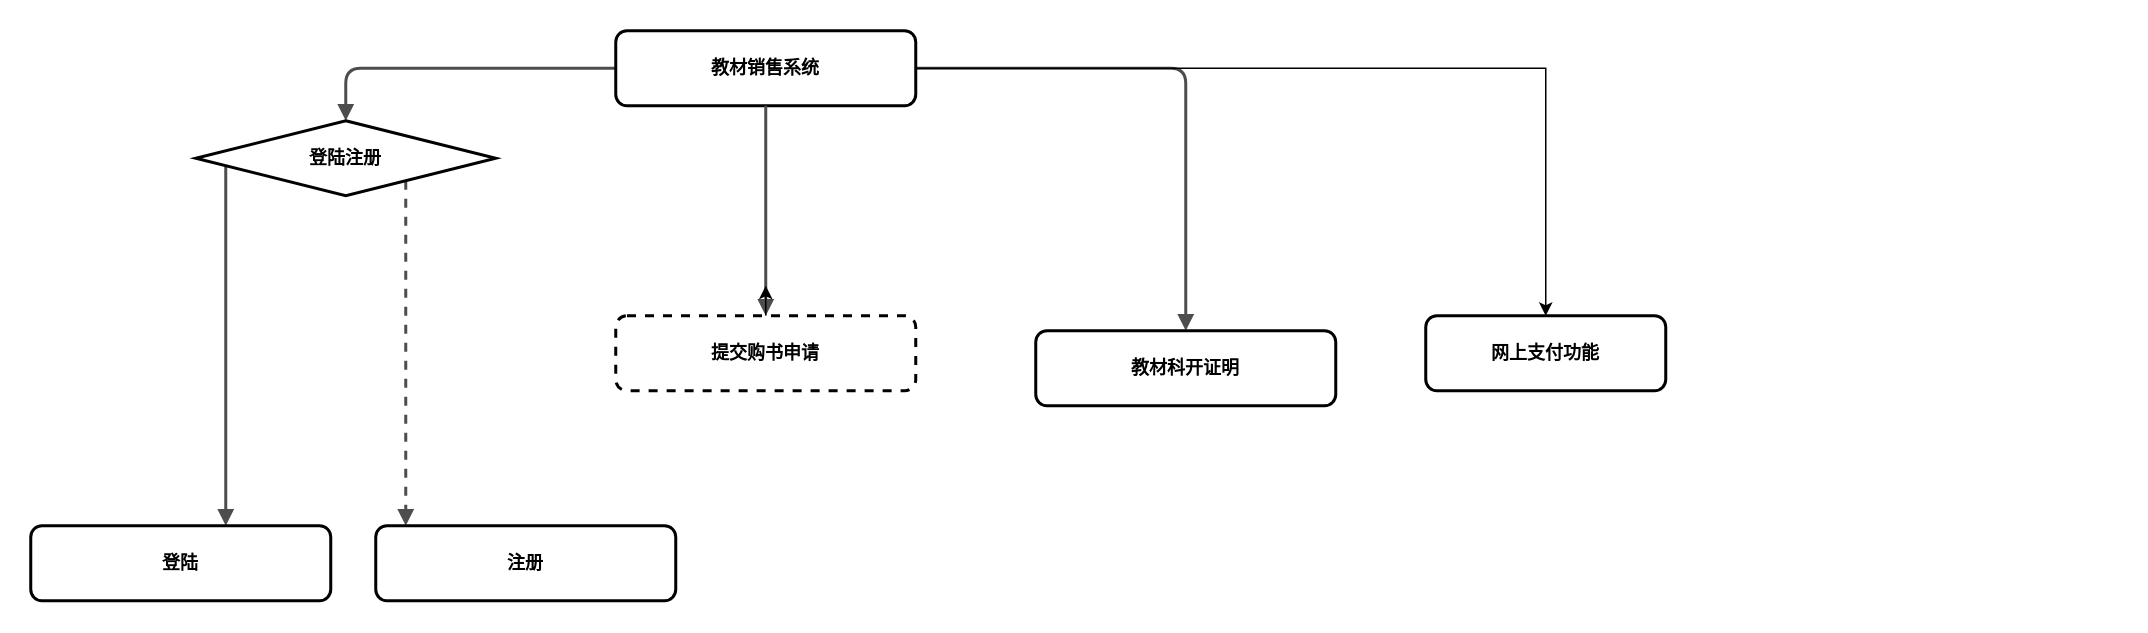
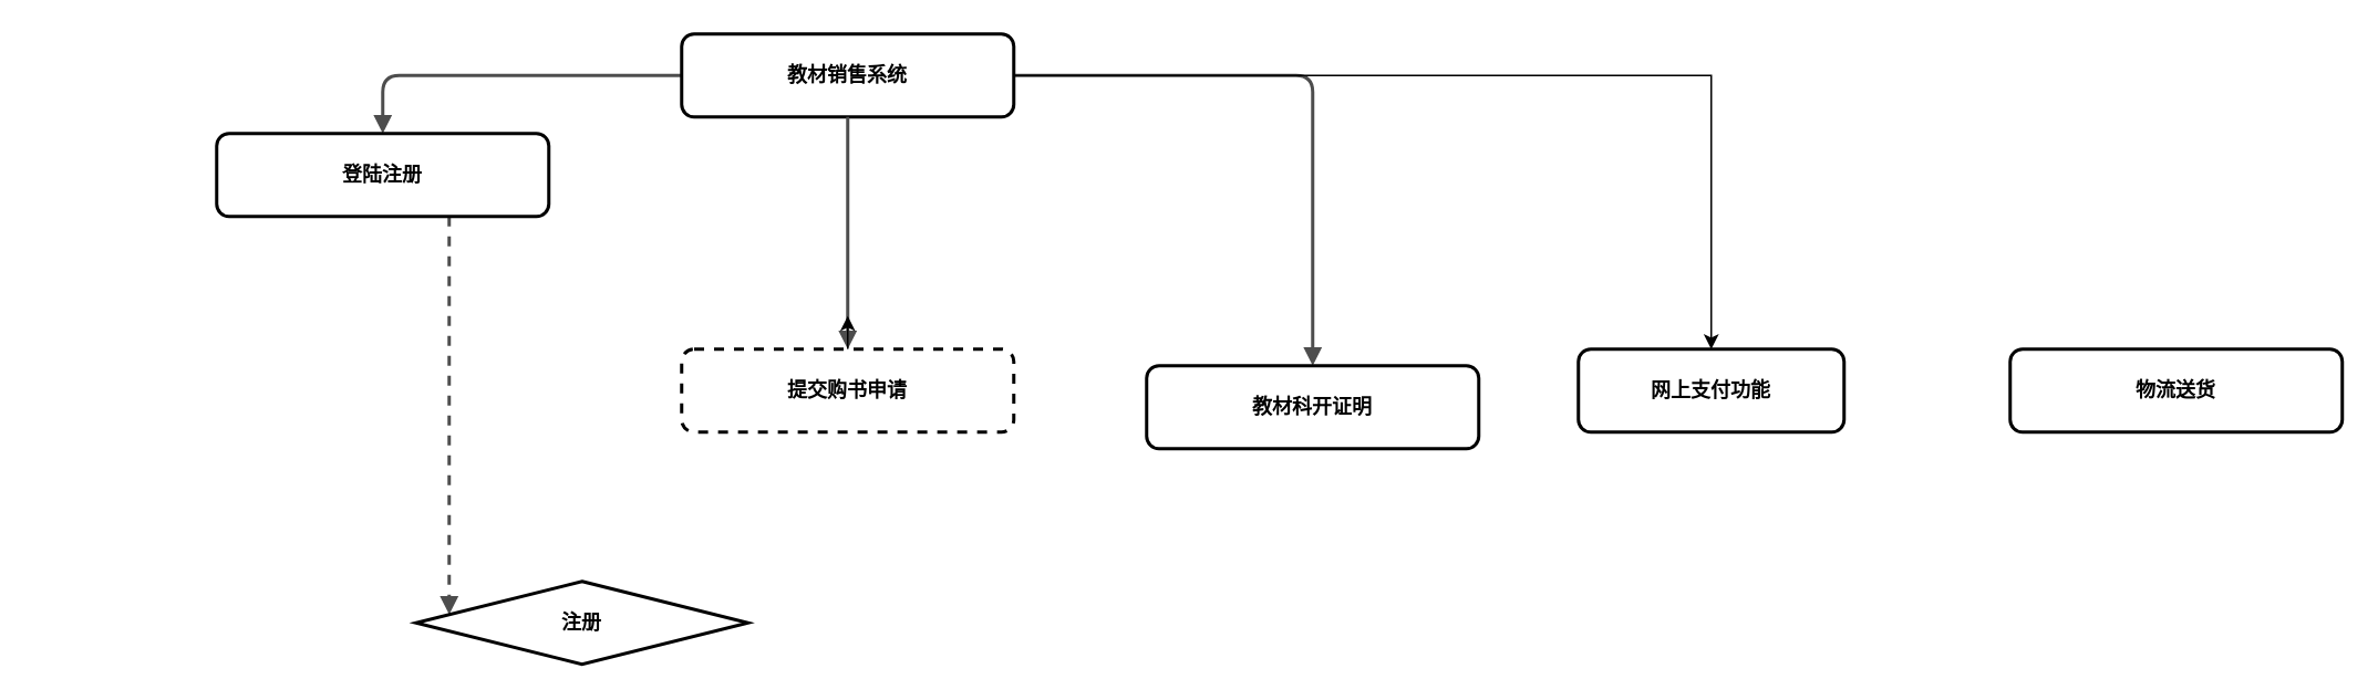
  <mxCell id="0" />
  <mxCell id="1" parent="0" />
  <mxCell id="2" value="" style="edgeStyle=orthogonalEdgeStyle;rounded=1;html=1;labelBackgroundColor=none;endArrow=block;endFill=1;strokeColor=#4D4D4D;strokeWidth=2;fontFamily=Verdana;fontSize=12;fontStyle=1" parent="1" source="10" target="7" edge="1"><mxGeometry relative="1" as="geometry" /></mxCell>
  <mxCell id="3" value="" style="edgeStyle=orthogonalEdgeStyle;rounded=1;html=1;labelBackgroundColor=none;endArrow=block;endFill=1;strokeColor=#4D4D4D;strokeWidth=2;fontFamily=Verdana;fontSize=12;fontStyle=1;entryX=0.5;entryY=0;entryDx=0;entryDy=0;" parent="1" source="10" target="14" edge="1"><mxGeometry relative="1" as="geometry"><mxPoint x="977" y="160" as="targetPoint" /></mxGeometry></mxCell>
  <mxCell id="4" value="" style="edgeStyle=elbowEdgeStyle;rounded=1;html=1;labelBackgroundColor=none;endArrow=block;endFill=1;strokeColor=#4D4D4D;strokeWidth=2;fontFamily=Verdana;fontSize=12;fontStyle=1;dashed=1;" parent="1" source="7" target="8" edge="1"><mxGeometry relative="1" as="geometry"><Array as="points"><mxPoint x="270" y="230" /></Array></mxGeometry></mxCell>
- <mxCell id="5" value="" style="edgeStyle=orthogonalEdgeStyle;rounded=1;html=1;labelBackgroundColor=none;endArrow=block;endFill=1;strokeColor=#4D4D4D;strokeWidth=2;fontFamily=Verdana;fontSize=12;fontStyle=1;" parent="1" source="7" target="6" edge="1"><mxGeometry relative="1" as="geometry"><mxPoint x="100" y="330" as="targetPoint" /><Array as="points"><mxPoint x="150" y="300" /><mxPoint x="150" y="300" /></Array></mxGeometry></mxCell>
- <mxCell id="6" value="登陆" style="whiteSpace=wrap;html=1;rounded=1;shadow=0;comic=0;strokeWidth=2;fontFamily=Verdana;align=center;fontSize=12;fontStyle=1" parent="1" vertex="1"><mxGeometry x="20" y="350" width="200" height="50" as="geometry" /></mxCell>
- <mxCell id="7" value="登陆注册" style="rhombus;whiteSpace=wrap;html=1;shadow=0;comic=0;strokeWidth=2;fontFamily=Verdana;align=center;fontSize=12;fontStyle=1;" parent="1" vertex="1"><mxGeometry x="130" y="80" width="200" height="50" as="geometry" /></mxCell>
- <mxCell id="8" value="注册" style="whiteSpace=wrap;html=1;rounded=1;shadow=0;comic=0;strokeWidth=2;fontFamily=Verdana;align=center;fontSize=12;fontStyle=1" parent="1" vertex="1"><mxGeometry x="250" y="350" width="200" height="50" as="geometry" /></mxCell>
+ <mxCell id="7" value="登陆注册" style="whiteSpace=wrap;html=1;rounded=1;shadow=0;comic=0;strokeWidth=2;fontFamily=Verdana;align=center;fontSize=12;fontStyle=1" parent="1" vertex="1"><mxGeometry x="130" y="80" width="200" height="50" as="geometry" /></mxCell>
+ <mxCell id="8" value="注册" style="rhombus;whiteSpace=wrap;html=1;shadow=0;comic=0;strokeWidth=2;fontFamily=Verdana;align=center;fontSize=12;fontStyle=1;" parent="1" vertex="1"><mxGeometry x="250" y="350" width="200" height="50" as="geometry" /></mxCell>
  <mxCell id="9" style="edgeStyle=orthogonalEdgeStyle;rounded=0;orthogonalLoop=1;jettySize=auto;html=1;entryX=0.5;entryY=0;entryDx=0;entryDy=0;" edge="1" parent="1" source="10" target="15"><mxGeometry relative="1" as="geometry" /></mxCell>
  <mxCell id="10" value="教材销售系统" style="whiteSpace=wrap;html=1;rounded=1;shadow=0;comic=0;strokeWidth=2;fontFamily=Verdana;align=center;fontSize=12;fontStyle=1" parent="1" vertex="1"><mxGeometry x="410" y="20" width="200" height="50" as="geometry" /></mxCell>
  <mxCell id="11" value="" style="edgeStyle=orthogonalEdgeStyle;rounded=1;html=1;labelBackgroundColor=none;endArrow=block;endFill=1;strokeColor=#4D4D4D;strokeWidth=2;fontFamily=Verdana;fontSize=12;fontStyle=1" edge="1" parent="1" source="10" target="13"><mxGeometry relative="1" as="geometry"><mxPoint x="610" y="45" as="sourcePoint" /><mxPoint x="550" y="290.077" as="targetPoint" /><Array as="points"><mxPoint x="510" y="190" /><mxPoint x="510" y="190" /></Array></mxGeometry></mxCell>
  <mxCell id="12" style="edgeStyle=orthogonalEdgeStyle;rounded=0;orthogonalLoop=1;jettySize=auto;html=1;" edge="1" parent="1" source="13"><mxGeometry relative="1" as="geometry"><mxPoint x="510" y="190" as="targetPoint" /></mxGeometry></mxCell>
  <mxCell id="13" value="提交购书申请" style="whiteSpace=wrap;html=1;rounded=1;shadow=0;comic=0;strokeWidth=2;fontFamily=Verdana;align=center;fontSize=12;fontStyle=1;direction=east;dashed=1;" vertex="1" parent="1"><mxGeometry x="410" y="210" width="200" height="50" as="geometry" /></mxCell>
  <mxCell id="14" value="教材科开证明" style="whiteSpace=wrap;html=1;rounded=1;shadow=0;comic=0;strokeWidth=2;fontFamily=Verdana;align=center;fontSize=12;fontStyle=1;direction=east;" vertex="1" parent="1"><mxGeometry x="690" y="220" width="200" height="50" as="geometry" /></mxCell>
  <mxCell id="15" value="网上支付功能" style="whiteSpace=wrap;html=1;rounded=1;shadow=0;comic=0;strokeWidth=2;fontFamily=Verdana;align=center;fontSize=12;fontStyle=1;direction=east;" vertex="1" parent="1"><mxGeometry x="950" y="210" width="160" height="50" as="geometry" /></mxCell>
+ <mxCell id="16" value="物流送货" style="whiteSpace=wrap;html=1;rounded=1;shadow=0;comic=0;strokeWidth=2;fontFamily=Verdana;align=center;fontSize=12;fontStyle=1;direction=east;" vertex="1" parent="1"><mxGeometry x="1210" y="210" width="200" height="50" as="geometry" /></mxCell>
